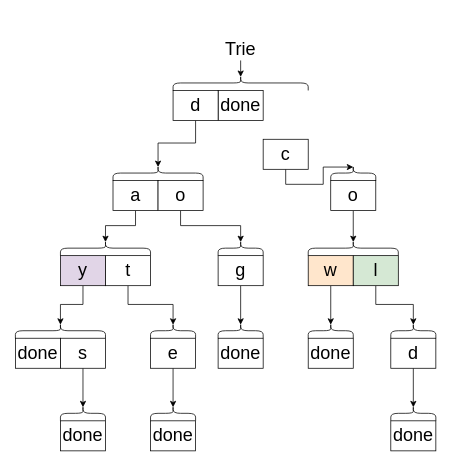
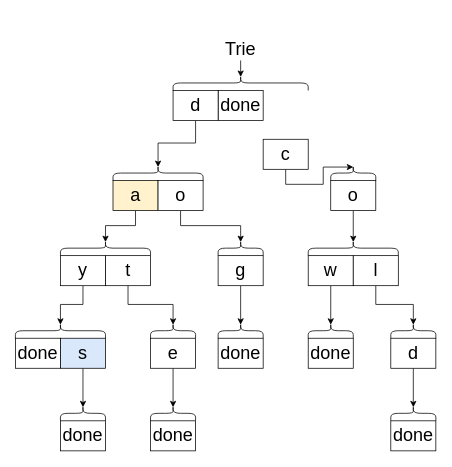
  <mxCell id="0" />
  <mxCell id="1" parent="0" />
  <mxCell id="2" value="&lt;font style=&quot;font-size: 24px&quot;&gt;done&lt;/font&gt;" style="rounded=0;whiteSpace=wrap;html=1;align=center;" vertex="1" parent="1"><mxGeometry x="290" y="120" width="60" height="40" as="geometry" /></mxCell>
  <mxCell id="3" style="edgeStyle=orthogonalEdgeStyle;rounded=0;orthogonalLoop=1;jettySize=auto;html=1;exitX=0.5;exitY=1;exitDx=0;exitDy=0;entryX=0.1;entryY=0.5;entryDx=0;entryDy=0;entryPerimeter=0;fontSize=24;" edge="1" parent="1" source="4" target="11"><mxGeometry relative="1" as="geometry" /></mxCell>
  <mxCell id="4" value="&lt;font style=&quot;font-size: 24px&quot;&gt;d&lt;/font&gt;" style="rounded=0;whiteSpace=wrap;html=1;align=center;" vertex="1" parent="1"><mxGeometry x="230" y="120" width="60" height="40" as="geometry" /></mxCell>
  <mxCell id="5" style="edgeStyle=orthogonalEdgeStyle;rounded=0;orthogonalLoop=1;jettySize=auto;html=1;exitX=0.5;exitY=1;exitDx=0;exitDy=0;entryX=0.1;entryY=0.5;entryDx=0;entryDy=0;entryPerimeter=0;fontSize=24;" edge="1" parent="1" source="6" target="35"><mxGeometry relative="1" as="geometry" /></mxCell>
  <mxCell id="6" value="&lt;font style=&quot;font-size: 24px&quot;&gt;c&lt;/font&gt;" style="rounded=0;whiteSpace=wrap;html=1;align=center;" vertex="1" parent="1"><mxGeometry x="350" y="185" width="60" height="40" as="geometry" /></mxCell>
  <mxCell id="7" style="edgeStyle=orthogonalEdgeStyle;rounded=0;orthogonalLoop=1;jettySize=auto;html=1;exitX=0.5;exitY=1;exitDx=0;exitDy=0;entryX=0.1;entryY=0.5;entryDx=0;entryDy=0;entryPerimeter=0;fontSize=24;" edge="1" parent="1" source="8" target="22"><mxGeometry relative="1" as="geometry" /></mxCell>
- <mxCell id="8" value="&lt;font style=&quot;font-size: 24px&quot;&gt;a&lt;/font&gt;" style="rounded=0;whiteSpace=wrap;html=1;align=center;" vertex="1" parent="1"><mxGeometry x="150" y="240" width="60" height="40" as="geometry" /></mxCell>
+ <mxCell id="8" value="&lt;font style=&quot;font-size: 24px&quot;&gt;a&lt;/font&gt;" style="rounded=0;whiteSpace=wrap;html=1;align=center;fillColor=#fff2cc;" vertex="1" parent="1"><mxGeometry x="150" y="240" width="60" height="40" as="geometry" /></mxCell>
  <mxCell id="9" style="edgeStyle=orthogonalEdgeStyle;rounded=0;orthogonalLoop=1;jettySize=auto;html=1;exitX=0.5;exitY=1;exitDx=0;exitDy=0;entryX=0.1;entryY=0.5;entryDx=0;entryDy=0;entryPerimeter=0;fontSize=24;" edge="1" parent="1" source="10" target="30"><mxGeometry relative="1" as="geometry" /></mxCell>
  <mxCell id="10" value="&lt;font style=&quot;font-size: 24px&quot;&gt;o&lt;/font&gt;" style="rounded=0;whiteSpace=wrap;html=1;align=center;" vertex="1" parent="1"><mxGeometry x="210" y="240" width="60" height="40" as="geometry" /></mxCell>
  <mxCell id="11" value="" style="shape=curlyBracket;whiteSpace=wrap;html=1;rounded=1;fontSize=24;rotation=90;" vertex="1" parent="1"><mxGeometry x="200" y="170" width="20" height="120" as="geometry" /></mxCell>
  <mxCell id="12" value="&lt;font style=&quot;font-size: 24px&quot;&gt;done&lt;/font&gt;" style="rounded=0;whiteSpace=wrap;html=1;align=center;" vertex="1" parent="1"><mxGeometry x="20" y="450" width="60" height="40" as="geometry" /></mxCell>
  <mxCell id="13" style="edgeStyle=orthogonalEdgeStyle;rounded=0;orthogonalLoop=1;jettySize=auto;html=1;exitX=0.5;exitY=1;exitDx=0;exitDy=0;entryX=0.1;entryY=0.5;entryDx=0;entryDy=0;entryPerimeter=0;fontSize=24;" edge="1" parent="1" source="14" target="17"><mxGeometry relative="1" as="geometry" /></mxCell>
- <mxCell id="14" value="&lt;font style=&quot;font-size: 24px&quot;&gt;s&lt;/font&gt;" style="rounded=0;whiteSpace=wrap;html=1;align=center;" vertex="1" parent="1"><mxGeometry x="80" y="450" width="60" height="40" as="geometry" /></mxCell>
+ <mxCell id="14" value="&lt;font style=&quot;font-size: 24px&quot;&gt;s&lt;/font&gt;" style="rounded=0;whiteSpace=wrap;html=1;align=center;fillColor=#dae8fc;" vertex="1" parent="1"><mxGeometry x="80" y="450" width="60" height="40" as="geometry" /></mxCell>
  <mxCell id="15" value="" style="shape=curlyBracket;whiteSpace=wrap;html=1;rounded=1;fontSize=24;rotation=90;" vertex="1" parent="1"><mxGeometry x="70" y="380" width="20" height="120" as="geometry" /></mxCell>
  <mxCell id="16" value="&lt;font style=&quot;font-size: 24px&quot;&gt;done&lt;/font&gt;" style="rounded=0;whiteSpace=wrap;html=1;align=center;" vertex="1" parent="1"><mxGeometry x="80" y="560" width="60" height="40" as="geometry" /></mxCell>
  <mxCell id="17" value="" style="shape=curlyBracket;whiteSpace=wrap;html=1;rounded=1;fontSize=24;rotation=90;" vertex="1" parent="1"><mxGeometry x="100" y="520" width="20" height="60" as="geometry" /></mxCell>
  <mxCell id="18" style="edgeStyle=orthogonalEdgeStyle;rounded=0;orthogonalLoop=1;jettySize=auto;html=1;exitX=0.5;exitY=1;exitDx=0;exitDy=0;entryX=0.1;entryY=0.5;entryDx=0;entryDy=0;entryPerimeter=0;fontSize=24;" edge="1" parent="1" source="19" target="15"><mxGeometry relative="1" as="geometry" /></mxCell>
- <mxCell id="19" value="&lt;font style=&quot;font-size: 24px&quot;&gt;y&lt;/font&gt;" style="rounded=0;whiteSpace=wrap;html=1;align=center;fillColor=#e1d5e7;" vertex="1" parent="1"><mxGeometry x="80" y="340" width="60" height="40" as="geometry" /></mxCell>
+ <mxCell id="19" value="&lt;font style=&quot;font-size: 24px&quot;&gt;y&lt;/font&gt;" style="rounded=0;whiteSpace=wrap;html=1;align=center;" vertex="1" parent="1"><mxGeometry x="80" y="340" width="60" height="40" as="geometry" /></mxCell>
  <mxCell id="20" style="edgeStyle=orthogonalEdgeStyle;rounded=0;orthogonalLoop=1;jettySize=auto;html=1;exitX=0.5;exitY=1;exitDx=0;exitDy=0;entryX=0.1;entryY=0.5;entryDx=0;entryDy=0;entryPerimeter=0;fontSize=24;" edge="1" parent="1" source="21" target="25"><mxGeometry relative="1" as="geometry" /></mxCell>
  <mxCell id="21" value="&lt;font style=&quot;font-size: 24px&quot;&gt;t&lt;/font&gt;" style="rounded=0;whiteSpace=wrap;html=1;align=center;" vertex="1" parent="1"><mxGeometry x="140" y="340" width="60" height="40" as="geometry" /></mxCell>
  <mxCell id="22" value="" style="shape=curlyBracket;whiteSpace=wrap;html=1;rounded=1;fontSize=24;rotation=90;" vertex="1" parent="1"><mxGeometry x="130" y="270" width="20" height="120" as="geometry" /></mxCell>
  <mxCell id="23" style="edgeStyle=orthogonalEdgeStyle;rounded=0;orthogonalLoop=1;jettySize=auto;html=1;exitX=0.5;exitY=1;exitDx=0;exitDy=0;entryX=0.1;entryY=0.5;entryDx=0;entryDy=0;entryPerimeter=0;fontSize=24;" edge="1" parent="1" source="24" target="27"><mxGeometry relative="1" as="geometry" /></mxCell>
  <mxCell id="24" value="&lt;font style=&quot;font-size: 24px&quot;&gt;e&lt;/font&gt;" style="rounded=0;whiteSpace=wrap;html=1;align=center;" vertex="1" parent="1"><mxGeometry x="200" y="450" width="60" height="40" as="geometry" /></mxCell>
  <mxCell id="25" value="" style="shape=curlyBracket;whiteSpace=wrap;html=1;rounded=1;fontSize=24;rotation=90;" vertex="1" parent="1"><mxGeometry x="220" y="410" width="20" height="60" as="geometry" /></mxCell>
  <mxCell id="26" value="&lt;font style=&quot;font-size: 24px&quot;&gt;done&lt;/font&gt;" style="rounded=0;whiteSpace=wrap;html=1;align=center;" vertex="1" parent="1"><mxGeometry x="200" y="560" width="60" height="40" as="geometry" /></mxCell>
  <mxCell id="27" value="" style="shape=curlyBracket;whiteSpace=wrap;html=1;rounded=1;fontSize=24;rotation=90;" vertex="1" parent="1"><mxGeometry x="220" y="520" width="20" height="60" as="geometry" /></mxCell>
  <mxCell id="28" style="edgeStyle=orthogonalEdgeStyle;rounded=0;orthogonalLoop=1;jettySize=auto;html=1;exitX=0.5;exitY=1;exitDx=0;exitDy=0;entryX=0.1;entryY=0.5;entryDx=0;entryDy=0;entryPerimeter=0;fontSize=24;" edge="1" parent="1" source="29" target="32"><mxGeometry relative="1" as="geometry" /></mxCell>
  <mxCell id="29" value="&lt;font style=&quot;font-size: 24px&quot;&gt;g&lt;/font&gt;" style="rounded=0;whiteSpace=wrap;html=1;align=center;" vertex="1" parent="1"><mxGeometry x="290" y="340" width="60" height="40" as="geometry" /></mxCell>
  <mxCell id="30" value="" style="shape=curlyBracket;whiteSpace=wrap;html=1;rounded=1;fontSize=24;rotation=90;" vertex="1" parent="1"><mxGeometry x="310" y="300" width="20" height="60" as="geometry" /></mxCell>
  <mxCell id="31" value="&lt;font style=&quot;font-size: 24px&quot;&gt;done&lt;/font&gt;" style="rounded=0;whiteSpace=wrap;html=1;align=center;" vertex="1" parent="1"><mxGeometry x="290" y="450" width="60" height="40" as="geometry" /></mxCell>
  <mxCell id="32" value="" style="shape=curlyBracket;whiteSpace=wrap;html=1;rounded=1;fontSize=24;rotation=90;" vertex="1" parent="1"><mxGeometry x="310" y="410" width="20" height="60" as="geometry" /></mxCell>
  <mxCell id="33" style="edgeStyle=orthogonalEdgeStyle;rounded=0;orthogonalLoop=1;jettySize=auto;html=1;exitX=0.5;exitY=1;exitDx=0;exitDy=0;entryX=0.1;entryY=0.5;entryDx=0;entryDy=0;entryPerimeter=0;fontSize=24;" edge="1" parent="1" source="34" target="40"><mxGeometry relative="1" as="geometry" /></mxCell>
  <mxCell id="34" value="&lt;font style=&quot;font-size: 24px&quot;&gt;o&lt;/font&gt;" style="rounded=0;whiteSpace=wrap;html=1;align=center;" vertex="1" parent="1"><mxGeometry x="440" y="240" width="60" height="40" as="geometry" /></mxCell>
  <mxCell id="35" value="" style="shape=curlyBracket;whiteSpace=wrap;html=1;rounded=1;fontSize=24;rotation=90;" vertex="1" parent="1"><mxGeometry x="460" y="200" width="20" height="60" as="geometry" /></mxCell>
  <mxCell id="36" style="edgeStyle=orthogonalEdgeStyle;rounded=0;orthogonalLoop=1;jettySize=auto;html=1;exitX=0.5;exitY=1;exitDx=0;exitDy=0;entryX=0.1;entryY=0.5;entryDx=0;entryDy=0;entryPerimeter=0;fontSize=24;" edge="1" parent="1" source="37" target="42"><mxGeometry relative="1" as="geometry" /></mxCell>
- <mxCell id="37" value="&lt;font style=&quot;font-size: 24px&quot;&gt;w&lt;/font&gt;" style="rounded=0;whiteSpace=wrap;html=1;align=center;fillColor=#ffe6cc;" vertex="1" parent="1"><mxGeometry x="410" y="340" width="60" height="40" as="geometry" /></mxCell>
+ <mxCell id="37" value="&lt;font style=&quot;font-size: 24px&quot;&gt;w&lt;/font&gt;" style="rounded=0;whiteSpace=wrap;html=1;align=center;" vertex="1" parent="1"><mxGeometry x="410" y="340" width="60" height="40" as="geometry" /></mxCell>
  <mxCell id="38" style="edgeStyle=orthogonalEdgeStyle;rounded=0;orthogonalLoop=1;jettySize=auto;html=1;exitX=0.5;exitY=1;exitDx=0;exitDy=0;entryX=0.1;entryY=0.5;entryDx=0;entryDy=0;entryPerimeter=0;fontSize=24;" edge="1" parent="1" source="39" target="45"><mxGeometry relative="1" as="geometry" /></mxCell>
- <mxCell id="39" value="&lt;font style=&quot;font-size: 24px&quot;&gt;l&lt;/font&gt;" style="rounded=0;whiteSpace=wrap;html=1;align=center;fillColor=#d5e8d4;" vertex="1" parent="1"><mxGeometry x="470" y="340" width="60" height="40" as="geometry" /></mxCell>
+ <mxCell id="39" value="&lt;font style=&quot;font-size: 24px&quot;&gt;l&lt;/font&gt;" style="rounded=0;whiteSpace=wrap;html=1;align=center;" vertex="1" parent="1"><mxGeometry x="470" y="340" width="60" height="40" as="geometry" /></mxCell>
  <mxCell id="40" value="" style="shape=curlyBracket;whiteSpace=wrap;html=1;rounded=1;fontSize=24;rotation=90;" vertex="1" parent="1"><mxGeometry x="460" y="270" width="20" height="120" as="geometry" /></mxCell>
  <mxCell id="41" value="&lt;font style=&quot;font-size: 24px&quot;&gt;done&lt;/font&gt;" style="rounded=0;whiteSpace=wrap;html=1;align=center;" vertex="1" parent="1"><mxGeometry x="410" y="450" width="60" height="40" as="geometry" /></mxCell>
  <mxCell id="42" value="" style="shape=curlyBracket;whiteSpace=wrap;html=1;rounded=1;fontSize=24;rotation=90;" vertex="1" parent="1"><mxGeometry x="430" y="410" width="20" height="60" as="geometry" /></mxCell>
  <mxCell id="43" style="edgeStyle=orthogonalEdgeStyle;rounded=0;orthogonalLoop=1;jettySize=auto;html=1;exitX=0.5;exitY=1;exitDx=0;exitDy=0;entryX=0.1;entryY=0.5;entryDx=0;entryDy=0;entryPerimeter=0;fontSize=24;" edge="1" parent="1" source="44" target="47"><mxGeometry relative="1" as="geometry" /></mxCell>
  <mxCell id="44" value="&lt;font style=&quot;font-size: 24px&quot;&gt;d&lt;/font&gt;" style="rounded=0;whiteSpace=wrap;html=1;align=center;" vertex="1" parent="1"><mxGeometry x="520" y="450" width="60" height="40" as="geometry" /></mxCell>
  <mxCell id="45" value="" style="shape=curlyBracket;whiteSpace=wrap;html=1;rounded=1;fontSize=24;rotation=90;" vertex="1" parent="1"><mxGeometry x="540" y="410" width="20" height="60" as="geometry" /></mxCell>
  <mxCell id="46" value="&lt;font style=&quot;font-size: 24px&quot;&gt;done&lt;/font&gt;" style="rounded=0;whiteSpace=wrap;html=1;align=center;" vertex="1" parent="1"><mxGeometry x="520" y="560" width="60" height="40" as="geometry" /></mxCell>
  <mxCell id="47" value="" style="shape=curlyBracket;whiteSpace=wrap;html=1;rounded=1;fontSize=24;rotation=90;" vertex="1" parent="1"><mxGeometry x="540" y="520" width="20" height="60" as="geometry" /></mxCell>
  <mxCell id="48" value="" style="shape=curlyBracket;whiteSpace=wrap;html=1;rounded=1;fontSize=24;rotation=90;" vertex="1" parent="1"><mxGeometry x="310" y="20" width="20" height="180" as="geometry" /></mxCell>
  <mxCell id="49" style="edgeStyle=orthogonalEdgeStyle;rounded=0;orthogonalLoop=1;jettySize=auto;html=1;exitX=0.5;exitY=1;exitDx=0;exitDy=0;entryX=0.1;entryY=0.5;entryDx=0;entryDy=0;entryPerimeter=0;fontSize=24;" edge="1" parent="1" source="50" target="48"><mxGeometry relative="1" as="geometry" /></mxCell>
  <mxCell id="50" value="Trie" style="text;html=1;strokeColor=none;fillColor=none;align=center;verticalAlign=middle;whiteSpace=wrap;rounded=0;fontSize=24;" vertex="1" parent="1"><mxGeometry x="290" y="50" width="60" height="30" as="geometry" /></mxCell>
